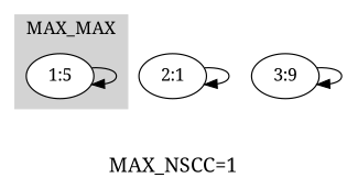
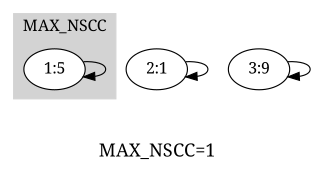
  digraph {
    fontname="Noto Serif"
    fontsize=16
    label="MAX_NSCC=1"
    node [fontname="Noto Serif"]
    edge [fontname="Noto Serif"]
    n1 [fillcolor=white label="1:5" style=filled]
    n2 [label="2:1"]
    n3 [label="3:9"]
    subgraph cluster_1 {
      color=lightgrey
      fontsize=14
-     label=MAX_MAX
+     label=MAX_NSCC
      style=filled
      n1
    }
    n1 -> n1
    n2 -> n2
    n3 -> n3
  }
